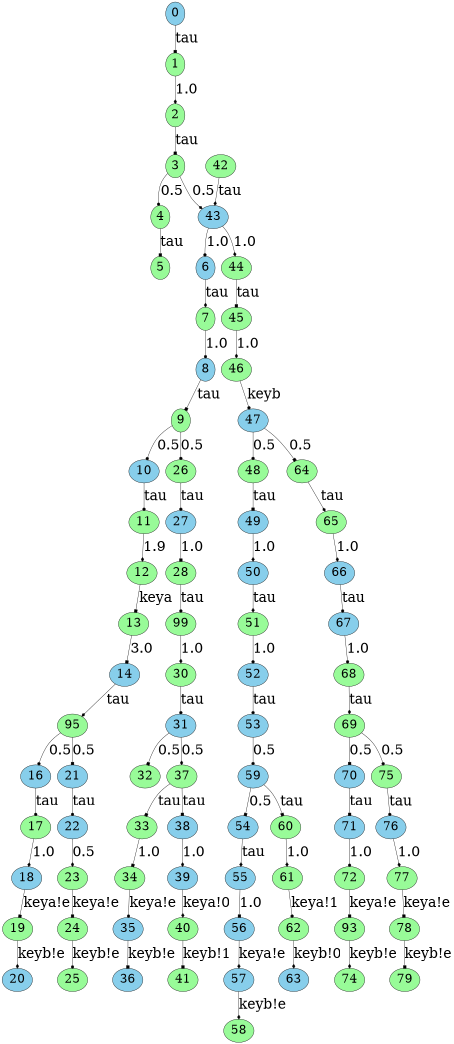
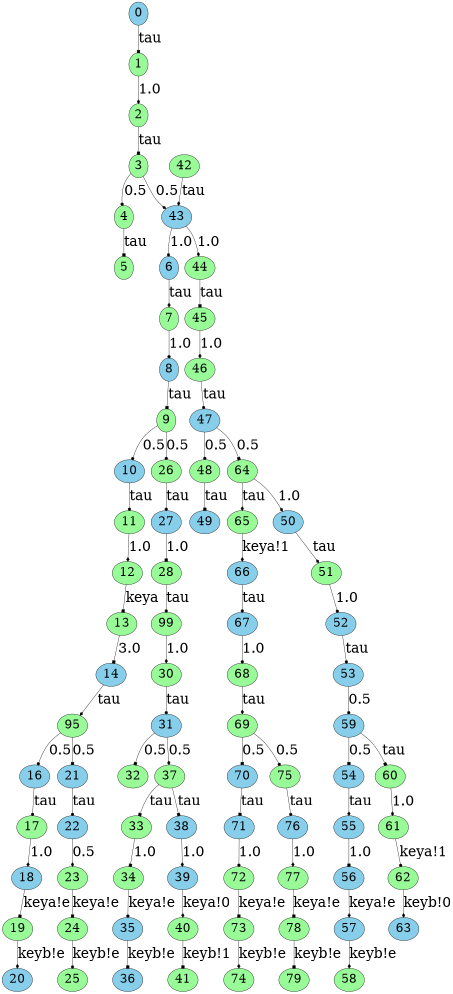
  digraph {
    node [fillcolor=palegreen fontsize=35 style=filled]
    edge [arrowhead=box fontsize=40]
    0 [fillcolor=skyblue]
    1
    2
    3
    4
    43 [fillcolor=skyblue]
    5
    42
    6 [fillcolor=skyblue]
    7
    8 [fillcolor=skyblue]
    9
    10 [fillcolor=skyblue]
    26
    11
    27 [fillcolor=skyblue]
    12
    13
    14 [fillcolor=skyblue]
    n20 [label=95]
    16 [fillcolor=skyblue]
    21 [fillcolor=skyblue]
    17
    22 [fillcolor=skyblue]
    18 [fillcolor=skyblue]
    19
    20 [fillcolor=skyblue]
    23
    24
    25
    28
    n32 [label=99]
    30
    31 [fillcolor=skyblue]
    32
    37
    33
    38 [fillcolor=skyblue]
    34
    35 [fillcolor=skyblue]
    36 [fillcolor=skyblue]
    39 [fillcolor=skyblue]
    40
    41
    44
    45
    46
    47 [fillcolor=skyblue]
    48
    64
    49 [fillcolor=skyblue]
    65
    50 [fillcolor=skyblue]
    51
    52 [fillcolor=skyblue]
    53 [fillcolor=skyblue]
    59 [fillcolor=skyblue]
    54 [fillcolor=skyblue]
    55 [fillcolor=skyblue]
    60
    56 [fillcolor=skyblue]
    57 [fillcolor=skyblue]
    58
    61
    62
    63 [fillcolor=skyblue]
    66 [fillcolor=skyblue]
    67 [fillcolor=skyblue]
    68
    69
    70 [fillcolor=skyblue]
    75
    71 [fillcolor=skyblue]
    76 [fillcolor=skyblue]
    72
-   73 [label=93]
+   73
    74
    77
    78
    79
    0 -> 1 [label=tau]
    1 -> 2 [arrowhead=diamond label=1.0]
    2 -> 3 [label=tau]
    3 -> 4 [arrowhead=dot label=0.5]
    3 -> 43 [arrowhead=diamond label=0.5]
    4 -> 5 [label=tau]
    43 -> 6 [arrowhead=dot label=1.0]
    43 -> 44 [arrowhead=diamond label=1.0]
    42 -> 43 [arrowhead=diamond label=tau]
    6 -> 7 [arrowhead=diamond label=tau]
    7 -> 8 [arrowhead=dot label=1.0]
    8 -> 9 [label=tau]
    9 -> 10 [arrowhead=dot label=0.5]
    9 -> 26 [arrowhead=dot label=0.5]
    10 -> 11 [arrowhead=dot label=tau]
    26 -> 27 [arrowhead=dot label=tau]
-   11 -> 12 [arrowhead=diamond label=1.9]
+   11 -> 12 [arrowhead=diamond label=1.0]
    27 -> 28 [label=1.0]
    12 -> 13 [label=keya]
    13 -> 14 [label=3.0]
    14 -> n20 [arrowhead=diamond label=tau]
    n20 -> 16 [arrowhead=dot label=0.5]
    n20 -> 21 [label=0.5]
    16 -> 17 [arrowhead=dot label=tau]
    21 -> 22 [arrowhead=dot label=tau]
    17 -> 18 [arrowhead=diamond label=1.0]
    22 -> 23 [arrowhead=diamond label=0.5]
    18 -> 19 [label="keya!e"]
    19 -> 20 [arrowhead=diamond label="keyb!e"]
    23 -> 24 [label="keya!e"]
    24 -> 25 [arrowhead=dot label="keyb!e"]
    28 -> n32 [arrowhead=dot label=tau]
    n32 -> 30 [arrowhead=diamond label=1.0]
    30 -> 31 [arrowhead=dot label=tau]
    31 -> 32 [label=0.5]
    31 -> 37 [arrowhead=diamond label=0.5]
    37 -> 33 [label=tau]
    37 -> 38 [label=tau]
    33 -> 34 [label=1.0]
    38 -> 39 [arrowhead=diamond label=1.0]
    34 -> 35 [arrowhead=dot label="keya!e"]
    35 -> 36 [label="keyb!e"]
    39 -> 40 [arrowhead=diamond label="keya!0"]
    40 -> 41 [label="keyb!1"]
    44 -> 45 [label=tau]
    45 -> 46 [arrowhead=diamond label=1.0]
-   46 -> 47 [arrowhead=dot label=keyb]
+   46 -> 47 [arrowhead=dot label=tau]
    47 -> 48 [arrowhead=dot label=0.5]
    47 -> 64 [label=0.5]
    48 -> 49 [label=tau]
    64 -> 65 [arrowhead=diamond label=tau]
-   49 -> 50 [arrowhead=diamond label=1.0]
-   65 -> 66 [arrowhead=diamond label=1.0]
+   64 -> 50 [arrowhead=diamond label=1.0]
+   65 -> 66 [arrowhead=diamond label="keya!1"]
    50 -> 51 [arrowhead=diamond label=tau]
    51 -> 52 [arrowhead=dot label=1.0]
    52 -> 53 [arrowhead=dot label=tau]
    53 -> 59 [arrowhead=dot label=0.5]
    59 -> 54 [label=0.5]
    59 -> 60 [label=tau]
    54 -> 55 [arrowhead=diamond label=tau]
    55 -> 56 [label=1.0]
    60 -> 61 [arrowhead=diamond label=1.0]
    56 -> 57 [arrowhead=diamond label="keya!e"]
    57 -> 58 [arrowhead=diamond label="keyb!e"]
    61 -> 62 [arrowhead=dot label="keya!1"]
    62 -> 63 [arrowhead=diamond label="keyb!0"]
    66 -> 67 [arrowhead=dot label=tau]
    67 -> 68 [arrowhead=dot label=1.0]
    68 -> 69 [arrowhead=diamond label=tau]
    69 -> 70 [label=0.5]
    69 -> 75 [arrowhead=dot label=0.5]
    70 -> 71 [label=tau]
    75 -> 76 [arrowhead=dot label=tau]
    71 -> 72 [arrowhead=dot label=1.0]
    76 -> 77 [arrowhead=diamond label=1.0]
    72 -> 73 [label="keya!e"]
    73 -> 74 [arrowhead=diamond label="keyb!e"]
    77 -> 78 [label="keya!e"]
    78 -> 79 [label="keyb!e"]
  }
